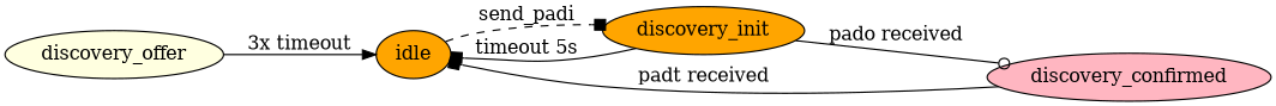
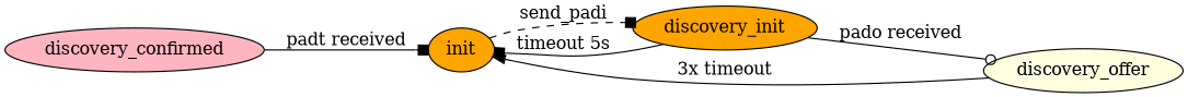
  digraph {
    rankdir=LR
    node [fillcolor=orange style=filled]
    edge [arrowhead=box style=solid]
-   idle
+   idle [label=init]
    discovery_init
    discovery_offer [fillcolor=lightyellow]
    discovery_confirmed [fillcolor=lightpink]
    idle -> discovery_init [label=send_padi style=dashed]
    discovery_init -> idle [label="timeout 5s"]
-   discovery_init -> discovery_confirmed [arrowhead=odot label="pado received"]
+   discovery_init -> discovery_offer [arrowhead=odot label="pado received"]
    discovery_offer -> idle [arrowhead=normal label="3x timeout"]
    discovery_confirmed -> idle [label="padt received"]
  }
